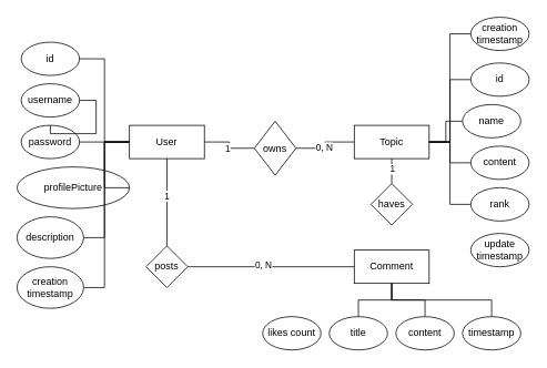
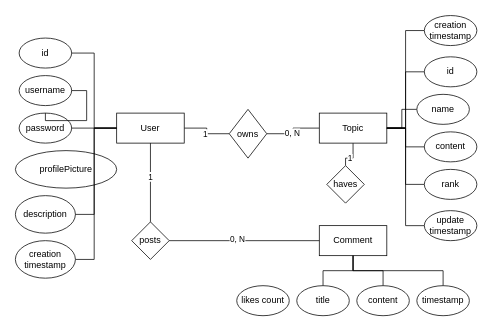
  <mxCell id="0" />
  <mxCell id="1" parent="0" />
  <mxCell id="2" style="edgeStyle=orthogonalEdgeStyle;rounded=0;orthogonalLoop=1;jettySize=auto;html=1;entryX=0;entryY=0.5;entryDx=0;entryDy=0;endArrow=none;endFill=0;" edge="1" parent="1" source="4" target="17"><mxGeometry relative="1" as="geometry" /></mxCell>
  <mxCell id="3" value="1" style="edgeLabel;html=1;align=center;verticalAlign=middle;resizable=0;points=[];" vertex="1" connectable="0" parent="2"><mxGeometry x="0.2" y="-2" relative="1" as="geometry"><mxPoint x="-6" y="-2" as="offset" /></mxGeometry></mxCell>
  <mxCell id="4" value="User" style="rounded=0;whiteSpace=wrap;html=1;" vertex="1" parent="1"><mxGeometry x="155" y="150" width="90" height="40" as="geometry" /></mxCell>
  <mxCell id="5" value="username" style="ellipse;whiteSpace=wrap;html=1;" vertex="1" parent="1"><mxGeometry x="25" y="100" width="70" height="40" as="geometry" /></mxCell>
  <mxCell id="6" style="edgeStyle=orthogonalEdgeStyle;rounded=0;orthogonalLoop=1;jettySize=auto;html=1;entryX=0;entryY=0.5;entryDx=0;entryDy=0;endArrow=none;endFill=0;" edge="1" parent="1" source="7" target="4"><mxGeometry relative="1" as="geometry" /></mxCell>
  <mxCell id="7" value="id" style="ellipse;whiteSpace=wrap;html=1;" vertex="1" parent="1"><mxGeometry x="25" y="50" width="70" height="40" as="geometry" /></mxCell>
  <mxCell id="8" value="password" style="ellipse;whiteSpace=wrap;html=1;" vertex="1" parent="1"><mxGeometry x="25" y="150" width="70" height="40" as="geometry" /></mxCell>
  <mxCell id="9" value="profilePicture" style="ellipse;whiteSpace=wrap;html=1;" vertex="1" parent="1"><mxGeometry x="20" y="200" width="135" height="50" as="geometry" /></mxCell>
  <mxCell id="10" value="description" style="ellipse;whiteSpace=wrap;html=1;" vertex="1" parent="1"><mxGeometry x="20" y="260" width="80" height="50" as="geometry" /></mxCell>
  <mxCell id="11" style="edgeStyle=orthogonalEdgeStyle;rounded=0;orthogonalLoop=1;jettySize=auto;html=1;endArrow=none;endFill=0;exitX=1;exitY=0.5;exitDx=0;exitDy=0;" edge="1" parent="1" source="5" target="8"><mxGeometry relative="1" as="geometry"><mxPoint x="105" y="80.032" as="sourcePoint" /><mxPoint x="165" y="180" as="targetPoint" /></mxGeometry></mxCell>
  <mxCell id="12" style="edgeStyle=orthogonalEdgeStyle;rounded=0;orthogonalLoop=1;jettySize=auto;html=1;entryX=0;entryY=0.5;entryDx=0;entryDy=0;endArrow=none;endFill=0;exitX=1;exitY=0.5;exitDx=0;exitDy=0;" edge="1" parent="1" source="8" target="4"><mxGeometry relative="1" as="geometry"><mxPoint x="105" y="130" as="sourcePoint" /><mxPoint x="165" y="180" as="targetPoint" /></mxGeometry></mxCell>
- <mxCell id="13" style="edgeStyle=orthogonalEdgeStyle;rounded=0;orthogonalLoop=1;jettySize=auto;html=1;entryX=0;entryY=0.5;entryDx=0;entryDy=0;endArrow=none;endFill=0;exitX=1;exitY=0.5;exitDx=0;exitDy=0;" edge="1" parent="1" source="9" target="4"><mxGeometry relative="1" as="geometry"><mxPoint x="105" y="180" as="sourcePoint" /><mxPoint x="165" y="180" as="targetPoint" /><Array as="points"><mxPoint x="125" y="225" /><mxPoint x="125" y="170" /></Array></mxGeometry></mxCell>
  <mxCell id="14" style="edgeStyle=orthogonalEdgeStyle;rounded=0;orthogonalLoop=1;jettySize=auto;html=1;entryX=0;entryY=0.5;entryDx=0;entryDy=0;endArrow=none;endFill=0;exitX=1;exitY=0.5;exitDx=0;exitDy=0;" edge="1" parent="1" source="10" target="4"><mxGeometry relative="1" as="geometry"><mxPoint x="110" y="235" as="sourcePoint" /><mxPoint x="165" y="180" as="targetPoint" /><Array as="points"><mxPoint x="125" y="285" /><mxPoint x="125" y="170" /></Array></mxGeometry></mxCell>
  <mxCell id="15" style="edgeStyle=orthogonalEdgeStyle;rounded=0;orthogonalLoop=1;jettySize=auto;html=1;entryX=0;entryY=0.5;entryDx=0;entryDy=0;endArrow=none;endFill=0;" edge="1" parent="1" source="17" target="20"><mxGeometry relative="1" as="geometry" /></mxCell>
  <mxCell id="16" value="0, N" style="edgeLabel;html=1;align=center;verticalAlign=middle;resizable=0;points=[];" vertex="1" connectable="0" parent="15"><mxGeometry x="-0.156" y="1" relative="1" as="geometry"><mxPoint as="offset" /></mxGeometry></mxCell>
  <mxCell id="17" value="owns" style="rhombus;whiteSpace=wrap;html=1;" vertex="1" parent="1"><mxGeometry x="305" y="145" width="50" height="65" as="geometry" /></mxCell>
  <mxCell id="18" style="edgeStyle=orthogonalEdgeStyle;rounded=0;orthogonalLoop=1;jettySize=auto;html=1;entryX=0.5;entryY=0;entryDx=0;entryDy=0;endArrow=none;endFill=0;" edge="1" parent="1" source="20" target="30"><mxGeometry relative="1" as="geometry" /></mxCell>
  <mxCell id="19" value="1" style="edgeLabel;html=1;align=center;verticalAlign=middle;resizable=0;points=[];" vertex="1" connectable="0" parent="18"><mxGeometry x="0.273" relative="1" as="geometry"><mxPoint as="offset" /></mxGeometry></mxCell>
  <mxCell id="20" value="Topic" style="rounded=0;whiteSpace=wrap;html=1;" vertex="1" parent="1"><mxGeometry x="425" y="150" width="90" height="40" as="geometry" /></mxCell>
  <mxCell id="21" style="edgeStyle=orthogonalEdgeStyle;rounded=0;orthogonalLoop=1;jettySize=auto;html=1;entryX=1;entryY=0.5;entryDx=0;entryDy=0;endArrow=none;endFill=0;" edge="1" parent="1" source="22" target="20"><mxGeometry relative="1" as="geometry" /></mxCell>
  <mxCell id="22" value="id" style="ellipse;whiteSpace=wrap;html=1;" vertex="1" parent="1"><mxGeometry x="565" y="75" width="70" height="40" as="geometry" /></mxCell>
  <mxCell id="23" style="edgeStyle=orthogonalEdgeStyle;rounded=0;orthogonalLoop=1;jettySize=auto;html=1;entryX=1;entryY=0.5;entryDx=0;entryDy=0;endArrow=none;endFill=0;" edge="1" parent="1" source="24" target="20"><mxGeometry relative="1" as="geometry" /></mxCell>
  <mxCell id="24" value="name" style="ellipse;whiteSpace=wrap;html=1;" vertex="1" parent="1"><mxGeometry x="555" y="125" width="70" height="40" as="geometry" /></mxCell>
  <mxCell id="25" style="edgeStyle=orthogonalEdgeStyle;rounded=0;orthogonalLoop=1;jettySize=auto;html=1;entryX=1;entryY=0.5;entryDx=0;entryDy=0;endArrow=none;endFill=0;" edge="1" parent="1" source="26" target="20"><mxGeometry relative="1" as="geometry" /></mxCell>
  <mxCell id="26" value="content" style="ellipse;whiteSpace=wrap;html=1;" vertex="1" parent="1"><mxGeometry x="565" y="175" width="70" height="40" as="geometry" /></mxCell>
  <mxCell id="27" style="edgeStyle=orthogonalEdgeStyle;rounded=0;orthogonalLoop=1;jettySize=auto;html=1;entryX=1;entryY=0.5;entryDx=0;entryDy=0;endArrow=none;endFill=0;" edge="1" parent="1" source="28" target="20"><mxGeometry relative="1" as="geometry" /></mxCell>
  <mxCell id="28" value="rank" style="ellipse;whiteSpace=wrap;html=1;" vertex="1" parent="1"><mxGeometry x="565" y="225" width="70" height="40" as="geometry" /></mxCell>
  <mxCell id="29" value="Comment" style="rounded=0;whiteSpace=wrap;html=1;" vertex="1" parent="1"><mxGeometry x="425" y="300" width="90" height="40" as="geometry" /></mxCell>
- <mxCell id="30" value="haves" style="rhombus;whiteSpace=wrap;html=1;" vertex="1" parent="1"><mxGeometry x="445" y="220" width="50" height="50" as="geometry" /></mxCell>
+ <mxCell id="30" value="haves" style="rhombus;whiteSpace=wrap;html=1;" vertex="1" parent="1"><mxGeometry x="435" y="220" width="50" height="50" as="geometry" /></mxCell>
  <mxCell id="31" style="edgeStyle=orthogonalEdgeStyle;rounded=0;orthogonalLoop=1;jettySize=auto;html=1;entryX=0;entryY=0.5;entryDx=0;entryDy=0;endArrow=none;endFill=0;" edge="1" parent="1" source="35" target="29"><mxGeometry relative="1" as="geometry" /></mxCell>
  <mxCell id="32" value="0, N" style="edgeLabel;html=1;align=center;verticalAlign=middle;resizable=0;points=[];" vertex="1" connectable="0" parent="31"><mxGeometry x="-0.098" y="3" relative="1" as="geometry"><mxPoint as="offset" /></mxGeometry></mxCell>
  <mxCell id="33" style="edgeStyle=orthogonalEdgeStyle;rounded=0;orthogonalLoop=1;jettySize=auto;html=1;entryX=0.5;entryY=1;entryDx=0;entryDy=0;endArrow=none;endFill=0;" edge="1" parent="1" source="35" target="4"><mxGeometry relative="1" as="geometry" /></mxCell>
  <mxCell id="34" value="1" style="edgeLabel;html=1;align=center;verticalAlign=middle;resizable=0;points=[];" vertex="1" connectable="0" parent="33"><mxGeometry x="0.166" y="1" relative="1" as="geometry"><mxPoint as="offset" /></mxGeometry></mxCell>
  <mxCell id="35" value="posts" style="rhombus;whiteSpace=wrap;html=1;" vertex="1" parent="1"><mxGeometry x="175" y="295" width="50" height="50" as="geometry" /></mxCell>
  <mxCell id="36" style="edgeStyle=orthogonalEdgeStyle;rounded=0;orthogonalLoop=1;jettySize=auto;html=1;entryX=0.5;entryY=1;entryDx=0;entryDy=0;endArrow=none;endFill=0;" edge="1" parent="1" source="37" target="29"><mxGeometry relative="1" as="geometry" /></mxCell>
  <mxCell id="37" value="title" style="ellipse;whiteSpace=wrap;html=1;" vertex="1" parent="1"><mxGeometry x="395" y="380" width="70" height="40" as="geometry" /></mxCell>
  <mxCell id="38" style="edgeStyle=orthogonalEdgeStyle;rounded=0;orthogonalLoop=1;jettySize=auto;html=1;entryX=0.5;entryY=1;entryDx=0;entryDy=0;endArrow=none;endFill=0;" edge="1" parent="1" source="39" target="29"><mxGeometry relative="1" as="geometry" /></mxCell>
  <mxCell id="39" value="content" style="ellipse;whiteSpace=wrap;html=1;" vertex="1" parent="1"><mxGeometry x="475" y="380" width="70" height="40" as="geometry" /></mxCell>
  <mxCell id="40" value="likes count" style="ellipse;whiteSpace=wrap;html=1;" vertex="1" parent="1"><mxGeometry x="315" y="380" width="70" height="40" as="geometry" /></mxCell>
  <mxCell id="41" style="edgeStyle=orthogonalEdgeStyle;rounded=0;orthogonalLoop=1;jettySize=auto;html=1;endArrow=none;endFill=0;entryX=0.5;entryY=1;entryDx=0;entryDy=0;" edge="1" parent="1" source="42" target="29"><mxGeometry relative="1" as="geometry"><mxPoint x="475" y="340" as="targetPoint" /><Array as="points"><mxPoint x="590" y="360" /><mxPoint x="470" y="360" /></Array></mxGeometry></mxCell>
  <mxCell id="42" value="timestamp" style="ellipse;whiteSpace=wrap;html=1;" vertex="1" parent="1"><mxGeometry x="555" y="380" width="70" height="40" as="geometry" /></mxCell>
  <mxCell id="43" style="edgeStyle=orthogonalEdgeStyle;rounded=0;orthogonalLoop=1;jettySize=auto;html=1;entryX=1;entryY=0.5;entryDx=0;entryDy=0;endArrow=none;endFill=0;" edge="1" parent="1" source="44" target="20"><mxGeometry relative="1" as="geometry" /></mxCell>
  <mxCell id="44" value="creation&lt;br&gt;timestamp" style="ellipse;whiteSpace=wrap;html=1;" vertex="1" parent="1"><mxGeometry x="565" y="20" width="70" height="40" as="geometry" /></mxCell>
+ <mxCell id="45" style="edgeStyle=orthogonalEdgeStyle;rounded=0;orthogonalLoop=1;jettySize=auto;html=1;entryX=1;entryY=0.5;entryDx=0;entryDy=0;endArrow=none;endFill=0;" edge="1" parent="1" source="46" target="20"><mxGeometry relative="1" as="geometry" /></mxCell>
  <mxCell id="46" value="update&lt;br&gt;timestamp" style="ellipse;whiteSpace=wrap;html=1;" vertex="1" parent="1"><mxGeometry x="565" y="280" width="70" height="40" as="geometry" /></mxCell>
  <mxCell id="47" style="edgeStyle=orthogonalEdgeStyle;rounded=0;orthogonalLoop=1;jettySize=auto;html=1;entryX=0;entryY=0.5;entryDx=0;entryDy=0;endArrow=none;endFill=0;" edge="1" parent="1" source="48" target="4"><mxGeometry relative="1" as="geometry"><Array as="points"><mxPoint x="125" y="345" /><mxPoint x="125" y="170" /></Array></mxGeometry></mxCell>
  <mxCell id="48" value="creation&lt;br&gt;timestamp" style="ellipse;whiteSpace=wrap;html=1;" vertex="1" parent="1"><mxGeometry x="20" y="320" width="80" height="50" as="geometry" /></mxCell>
